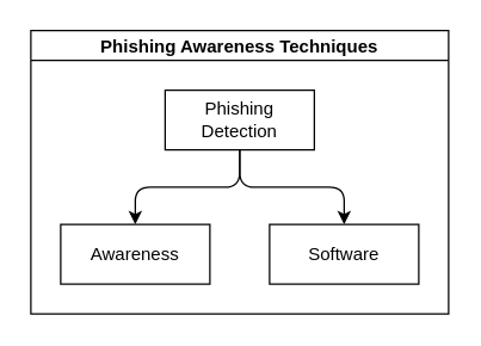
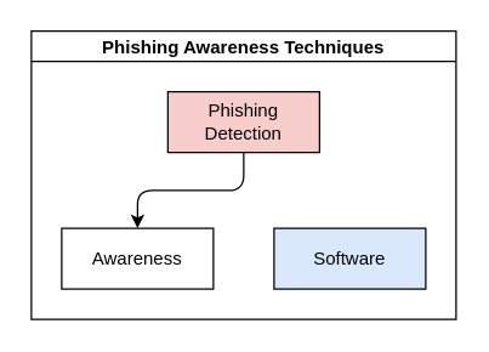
  <mxCell id="0" />
  <mxCell id="1" parent="0" />
  <mxCell id="2" value="Phishing Awareness Techniques" style="swimlane;startSize=20;horizontal=1;childLayout=treeLayout;horizontalTree=0;resizable=0;containerType=tree;fontSize=12;" vertex="1" parent="1"><mxGeometry x="20" y="20" width="280" height="190" as="geometry" /></mxCell>
- <mxCell id="3" value="Phishing Detection" style="whiteSpace=wrap;html=1;" vertex="1" parent="2"><mxGeometry x="90" y="40" width="100" height="40" as="geometry" /></mxCell>
+ <mxCell id="3" value="Phishing Detection" style="whiteSpace=wrap;html=1;fillColor=#f8cecc;" vertex="1" parent="2"><mxGeometry x="90" y="40" width="100" height="40" as="geometry" /></mxCell>
  <mxCell id="4" value="Awareness" style="whiteSpace=wrap;html=1;" vertex="1" parent="2"><mxGeometry x="20" y="130" width="100" height="40" as="geometry" /></mxCell>
  <mxCell id="5" value="" style="edgeStyle=elbowEdgeStyle;elbow=vertical;html=1;rounded=1;curved=0;sourcePerimeterSpacing=0;targetPerimeterSpacing=0;startSize=6;endSize=6;" edge="1" parent="2" source="3" target="4"><mxGeometry relative="1" as="geometry" /></mxCell>
- <mxCell id="6" value="Software" style="whiteSpace=wrap;html=1;" vertex="1" parent="2"><mxGeometry x="160" y="130" width="100" height="40" as="geometry" /></mxCell>
- <mxCell id="7" value="" style="edgeStyle=elbowEdgeStyle;elbow=vertical;html=1;rounded=1;curved=0;sourcePerimeterSpacing=0;targetPerimeterSpacing=0;startSize=6;endSize=6;" edge="1" parent="2" source="3" target="6"><mxGeometry relative="1" as="geometry" /></mxCell>
+ <mxCell id="6" value="Software" style="whiteSpace=wrap;html=1;fillColor=#dae8fc;" vertex="1" parent="2"><mxGeometry x="160" y="130" width="100" height="40" as="geometry" /></mxCell>
